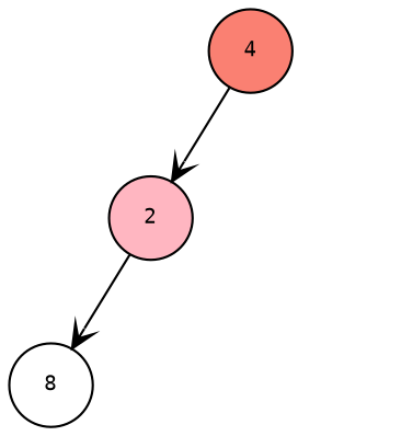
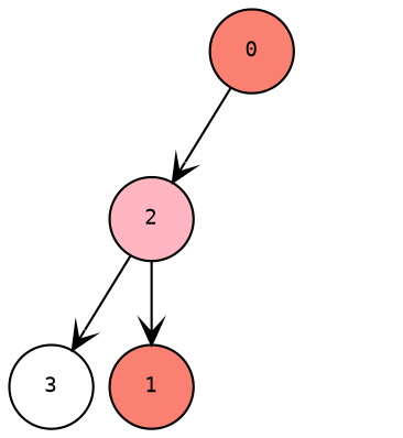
  digraph {
    fontname="DejaVu Sans Mono"
    nodesep=0.1
    node [fontname="DejaVu Sans Mono" fontsize=9 shape=circle style=filled]
    edge [arrowhead=vee fontname="DejaVu Sans Mono"]
-   4 [fillcolor=salmon group=4]
+   4 [fillcolor=salmon group=4 label=0]
    2 [fillcolor=lightpink]
    c4 [group=4 style=invis]
-   8 [fillcolor=white]
+   8 [fillcolor=white label=3]
+   1 [fillcolor=salmon]
    c2 [style=invis]
    c8 [style=invis]
    4 -> 2
    4 -> c4 [style=invis]
    2 -> 8
+   2 -> 1
    2 -> c2 [style=invis]
  }
